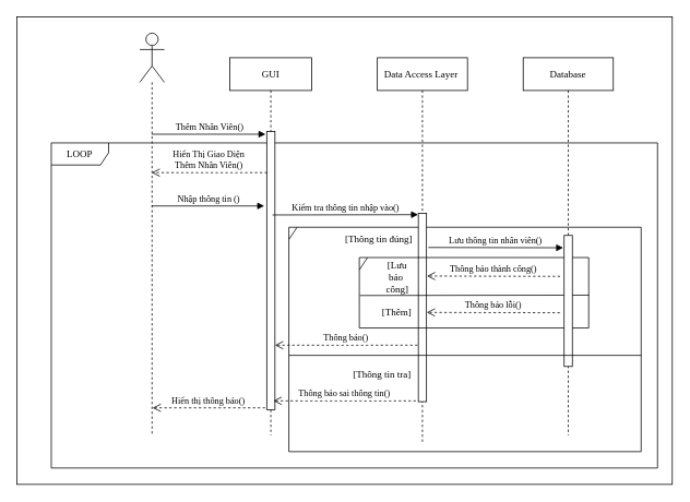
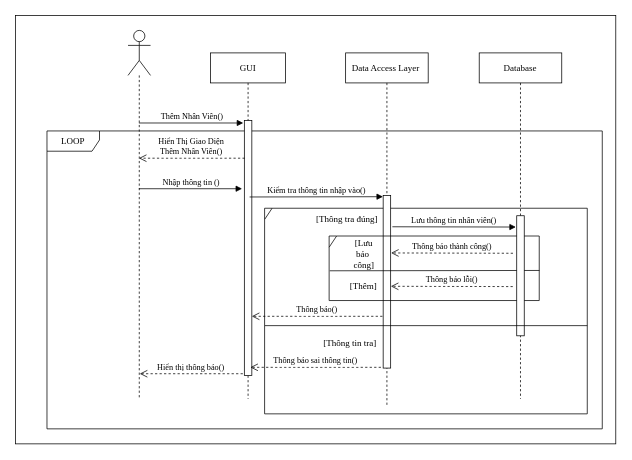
  <mxCell id="0" />
  <mxCell id="1" parent="0" />
  <mxCell id="2" value="" style="rounded=0;whiteSpace=wrap;html=1;fontFamily=Times New Roman;" parent="1" vertex="1"><mxGeometry x="20" y="20" width="800" height="571" as="geometry" /></mxCell>
  <mxCell id="3" value="LOOP" style="shape=umlFrame;whiteSpace=wrap;html=1;fontFamily=Times New Roman;width=70;height=27;" parent="1" vertex="1"><mxGeometry x="62" y="174" width="740" height="397" as="geometry" /></mxCell>
  <mxCell id="4" value="" style="shape=umlFrame;whiteSpace=wrap;html=1;fontFamily=Times New Roman;width=10;height=15;" parent="1" vertex="1"><mxGeometry x="352" y="277" width="430" height="274" as="geometry" /></mxCell>
  <mxCell id="5" value="GUI" style="shape=umlLifeline;perimeter=lifelinePerimeter;container=1;collapsible=0;recursiveResize=0;rounded=0;shadow=0;strokeWidth=1;fontFamily=Times New Roman;" parent="1" vertex="1"><mxGeometry x="280" y="70" width="100" height="461" as="geometry" /></mxCell>
  <mxCell id="6" value="" style="points=[];perimeter=orthogonalPerimeter;rounded=0;shadow=0;strokeWidth=1;fontFamily=Times New Roman;" parent="5" vertex="1"><mxGeometry x="45" y="90" width="10" height="340" as="geometry" /></mxCell>
  <mxCell id="7" value="Data Access Layer " style="shape=umlLifeline;perimeter=lifelinePerimeter;container=1;collapsible=0;recursiveResize=0;rounded=0;shadow=0;strokeWidth=1;size=40;fontFamily=Times New Roman;" parent="1" vertex="1"><mxGeometry x="460" y="70" width="110" height="471" as="geometry" /></mxCell>
  <mxCell id="8" value="" style="points=[];perimeter=orthogonalPerimeter;rounded=0;shadow=0;strokeWidth=1;fontFamily=Times New Roman;" parent="7" vertex="1"><mxGeometry x="50" y="190" width="10" height="230" as="geometry" /></mxCell>
  <mxCell id="9" value="Hiển Thị Giao Diện &#10;Thêm Nhân Viên()" style="verticalAlign=bottom;endArrow=open;dashed=1;endSize=8;shadow=0;strokeWidth=1;fontFamily=Times New Roman;exitX=0.053;exitY=0.148;exitDx=0;exitDy=0;exitPerimeter=0;" parent="1" source="6" target="10" edge="1"><mxGeometry relative="1" as="geometry"><mxPoint x="206" y="192.92" as="targetPoint" /><mxPoint x="325" y="193" as="sourcePoint" /></mxGeometry></mxCell>
  <mxCell id="10" value="" style="shape=umlLifeline;participant=umlActor;perimeter=lifelinePerimeter;whiteSpace=wrap;html=1;container=1;collapsible=0;recursiveResize=0;verticalAlign=top;spacingTop=36;outlineConnect=0;size=60;fontFamily=Times New Roman;" parent="1" vertex="1"><mxGeometry x="170" y="40" width="30" height="491" as="geometry" /></mxCell>
  <mxCell id="11" value="Database" style="shape=umlLifeline;perimeter=lifelinePerimeter;container=1;collapsible=0;recursiveResize=0;rounded=0;shadow=0;strokeWidth=1;fontFamily=Times New Roman;" parent="1" vertex="1"><mxGeometry x="638" y="70" width="110" height="461" as="geometry" /></mxCell>
  <mxCell id="12" value="" style="endArrow=none;html=1;rounded=0;strokeWidth=1;entryX=1.001;entryY=0.534;entryDx=0;entryDy=0;entryPerimeter=0;fontFamily=Times New Roman;exitX=0.003;exitY=0.539;exitDx=0;exitDy=0;exitPerimeter=0;" parent="11" source="13" target="13" edge="1"><mxGeometry width="50" height="50" relative="1" as="geometry"><mxPoint x="-186" y="307" as="sourcePoint" /><mxPoint x="113.32" y="327.4" as="targetPoint" /></mxGeometry></mxCell>
  <mxCell id="13" value="" style="shape=umlFrame;whiteSpace=wrap;html=1;fontFamily=Times New Roman;width=10;height=15;" parent="11" vertex="1"><mxGeometry x="-200" y="244" width="280" height="86" as="geometry" /></mxCell>
  <mxCell id="14" value="" style="points=[];perimeter=orthogonalPerimeter;rounded=0;shadow=0;strokeWidth=1;fontFamily=Times New Roman;" parent="11" vertex="1"><mxGeometry x="50" y="217" width="10" height="160" as="geometry" /></mxCell>
  <mxCell id="15" value="Thông báo lỗi()" style="verticalAlign=bottom;endArrow=open;dashed=1;endSize=8;shadow=0;strokeWidth=1;entryX=0.952;entryY=0.689;entryDx=0;entryDy=0;entryPerimeter=0;fontFamily=Times New Roman;" parent="11" edge="1"><mxGeometry relative="1" as="geometry"><mxPoint x="-117.74" y="311.0" as="targetPoint" /><mxPoint x="44.74" y="311.42" as="sourcePoint" /></mxGeometry></mxCell>
  <mxCell id="16" value="Nhập thông tin ()" style="html=1;verticalAlign=bottom;endArrow=block;rounded=0;strokeWidth=1;fontFamily=Times New Roman;" parent="1" source="10" edge="1"><mxGeometry width="80" relative="1" as="geometry"><mxPoint x="204.81" y="218" as="sourcePoint" /><mxPoint x="322" y="251" as="targetPoint" /></mxGeometry></mxCell>
  <mxCell id="17" value="Kiểm tra thông tin nhập vào()" style="html=1;verticalAlign=bottom;endArrow=block;rounded=0;strokeWidth=1;fontFamily=Times New Roman;entryX=-0.024;entryY=0.007;entryDx=0;entryDy=0;entryPerimeter=0;" parent="1" target="8" edge="1"><mxGeometry width="80" relative="1" as="geometry"><mxPoint x="332" y="262" as="sourcePoint" /><mxPoint x="510" y="225" as="targetPoint" /></mxGeometry></mxCell>
  <mxCell id="18" value="" style="endArrow=none;html=1;rounded=0;strokeWidth=1;exitX=0.001;exitY=0.571;exitDx=0;exitDy=0;exitPerimeter=0;entryX=1;entryY=0.571;entryDx=0;entryDy=0;entryPerimeter=0;fontFamily=Times New Roman;" parent="1" source="4" target="4" edge="1"><mxGeometry width="50" height="50" relative="1" as="geometry"><mxPoint x="380" y="390" as="sourcePoint" /><mxPoint x="430" y="340" as="targetPoint" /></mxGeometry></mxCell>
  <mxCell id="19" value="Thông báo()" style="verticalAlign=bottom;endArrow=open;dashed=1;endSize=8;shadow=0;strokeWidth=1;fontFamily=Times New Roman;" parent="1" edge="1"><mxGeometry relative="1" as="geometry"><mxPoint x="335" y="421" as="targetPoint" /><mxPoint x="509" y="421" as="sourcePoint" /></mxGeometry></mxCell>
- <mxCell id="20" value="[Thông tin đúng]" style="text;html=1;strokeColor=none;fillColor=none;align=center;verticalAlign=middle;whiteSpace=wrap;rounded=0;fontFamily=Times New Roman;" parent="1" vertex="1"><mxGeometry x="412" y="277" width="100" height="30" as="geometry" /></mxCell>
+ <mxCell id="20" value="[Thông tra đúng]" style="text;html=1;strokeColor=none;fillColor=none;align=center;verticalAlign=middle;whiteSpace=wrap;rounded=0;fontFamily=Times New Roman;" parent="1" vertex="1"><mxGeometry x="412" y="277" width="100" height="30" as="geometry" /></mxCell>
  <mxCell id="21" value="Thông báo thành công()" style="verticalAlign=bottom;endArrow=open;dashed=1;endSize=8;shadow=0;strokeWidth=1;entryX=0.952;entryY=0.689;entryDx=0;entryDy=0;entryPerimeter=0;fontFamily=Times New Roman;" parent="1" edge="1"><mxGeometry relative="1" as="geometry"><mxPoint x="520.52" y="336.58" as="targetPoint" /><mxPoint x="683" y="337" as="sourcePoint" /></mxGeometry></mxCell>
  <mxCell id="22" value="Thêm Nhân Viên()" style="html=1;verticalAlign=bottom;endArrow=block;rounded=0;strokeWidth=1;entryX=-0.145;entryY=0.01;entryDx=0;entryDy=0;entryPerimeter=0;fontFamily=Times New Roman;" parent="1" source="10" target="6" edge="1"><mxGeometry width="80" relative="1" as="geometry"><mxPoint x="194.81" y="229.16" as="sourcePoint" /><mxPoint x="334.76" y="229.16" as="targetPoint" /></mxGeometry></mxCell>
  <mxCell id="23" value="Lưu thông tin nhân viên()" style="html=1;verticalAlign=bottom;endArrow=block;rounded=0;strokeWidth=1;fontFamily=Times New Roman;exitX=1.326;exitY=0.315;exitDx=0;exitDy=0;exitPerimeter=0;entryX=-0.017;entryY=0.105;entryDx=0;entryDy=0;entryPerimeter=0;" parent="1" edge="1"><mxGeometry width="80" relative="1" as="geometry"><mxPoint x="522.26" y="301.7" as="sourcePoint" /><mxPoint x="686.83" y="302.05" as="targetPoint" /></mxGeometry></mxCell>
  <mxCell id="24" value="[Lưu&lt;br&gt;báo&amp;nbsp;&lt;br&gt;công]" style="text;html=1;strokeColor=none;fillColor=none;align=center;verticalAlign=middle;whiteSpace=wrap;rounded=0;fontFamily=Times New Roman;" parent="1" vertex="1"><mxGeometry x="422" y="323" width="125" height="30" as="geometry" /></mxCell>
  <mxCell id="25" value="[Thêm]" style="text;html=1;strokeColor=none;fillColor=none;align=center;verticalAlign=middle;whiteSpace=wrap;rounded=0;fontFamily=Times New Roman;" parent="1" vertex="1"><mxGeometry x="452" y="366" width="64" height="30" as="geometry" /></mxCell>
  <mxCell id="26" value="[Thông tin tra]" style="text;html=1;strokeColor=none;fillColor=none;align=center;verticalAlign=middle;whiteSpace=wrap;rounded=0;fontFamily=Times New Roman;" parent="1" vertex="1"><mxGeometry x="416" y="442" width="100" height="30" as="geometry" /></mxCell>
  <mxCell id="27" value="Thông báo sai thông tin()" style="verticalAlign=bottom;endArrow=open;dashed=1;endSize=8;shadow=0;strokeWidth=1;fontFamily=Times New Roman;" parent="1" edge="1"><mxGeometry relative="1" as="geometry"><mxPoint x="333" y="489" as="targetPoint" /><mxPoint x="507" y="489" as="sourcePoint" /></mxGeometry></mxCell>
  <mxCell id="28" value="Hiển thị thông báo()" style="verticalAlign=bottom;endArrow=open;dashed=1;endSize=8;exitX=-0.3;exitY=0.781;shadow=0;strokeWidth=1;exitDx=0;exitDy=0;exitPerimeter=0;fontFamily=Times New Roman;" parent="1" edge="1"><mxGeometry relative="1" as="geometry"><mxPoint x="185.667" y="497.54" as="targetPoint" /><mxPoint x="323" y="497.54" as="sourcePoint" /></mxGeometry></mxCell>
